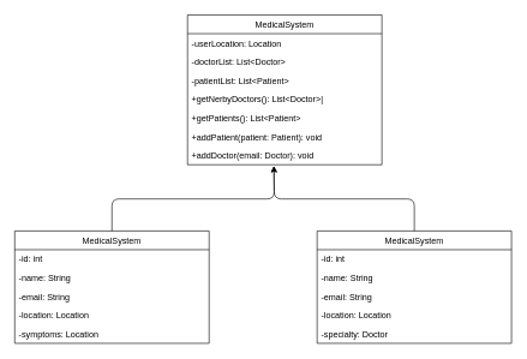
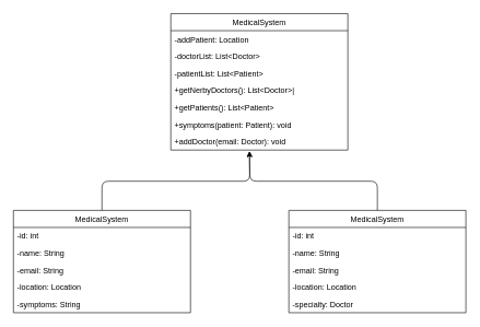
  <mxCell id="0" />
  <mxCell id="1" parent="0" />
  <mxCell id="2" value="MedicalSystem" style="swimlane;fontStyle=0;childLayout=stackLayout;horizontal=1;startSize=26;fillColor=none;horizontalStack=0;resizeParent=1;resizeParentMax=0;resizeLast=0;collapsible=1;marginBottom=0;swimlaneFillColor=default;labelBackgroundColor=none;labelBorderColor=none;swimlaneLine=1;shadow=0;" vertex="1" parent="1"><mxGeometry x="260" y="20" width="270" height="208" as="geometry"><mxRectangle x="450" y="50" width="120" height="30" as="alternateBounds" /></mxGeometry></mxCell>
- <mxCell id="3" value="-userLocation: Location" style="text;strokeColor=none;fillColor=none;align=left;verticalAlign=top;spacingLeft=4;spacingRight=4;overflow=hidden;rotatable=0;points=[[0,0.5],[1,0.5]];portConstraint=eastwest;" vertex="1" parent="2"><mxGeometry y="26" width="270" height="26" as="geometry" /></mxCell>
+ <mxCell id="3" value="-addPatient: Location" style="text;strokeColor=none;fillColor=none;align=left;verticalAlign=top;spacingLeft=4;spacingRight=4;overflow=hidden;rotatable=0;points=[[0,0.5],[1,0.5]];portConstraint=eastwest;" vertex="1" parent="2"><mxGeometry y="26" width="270" height="26" as="geometry" /></mxCell>
  <mxCell id="4" value="-doctorList: List&lt;Doctor&gt;" style="text;strokeColor=none;fillColor=none;align=left;verticalAlign=top;spacingLeft=4;spacingRight=4;overflow=hidden;rotatable=0;points=[[0,0.5],[1,0.5]];portConstraint=eastwest;" vertex="1" parent="2"><mxGeometry y="52" width="270" height="26" as="geometry" /></mxCell>
  <mxCell id="5" value="-patientList: List&lt;Patient&gt;  &#10;" style="text;strokeColor=none;fillColor=none;align=left;verticalAlign=top;spacingLeft=4;spacingRight=4;overflow=hidden;rotatable=0;points=[[0,0.5],[1,0.5]];portConstraint=eastwest;strokeWidth=5;" vertex="1" parent="2"><mxGeometry y="78" width="270" height="26" as="geometry" /></mxCell>
  <mxCell id="6" value="+getNerbyDoctors(): List&lt;Doctor&gt;|&#10;&#10; | +getPatients(): List&lt;Patient&gt;    |&#10;&#10; | +addPatient(patient: Patient): void |&#10; | +addDoctor(doctor: Doctor): voi" style="text;strokeColor=none;fillColor=none;align=left;verticalAlign=top;spacingLeft=4;spacingRight=4;overflow=hidden;rotatable=0;points=[[0,0.5],[1,0.5]];portConstraint=eastwest;" vertex="1" parent="2"><mxGeometry y="104" width="270" height="26" as="geometry" /></mxCell>
  <mxCell id="7" value="+getPatients(): List&lt;Patient&gt; " style="text;strokeColor=none;fillColor=none;align=left;verticalAlign=top;spacingLeft=4;spacingRight=4;overflow=hidden;rotatable=0;points=[[0,0.5],[1,0.5]];portConstraint=eastwest;" vertex="1" parent="2"><mxGeometry y="130" width="270" height="26" as="geometry" /></mxCell>
- <mxCell id="8" value="+addPatient(patient: Patient): void" style="text;strokeColor=none;fillColor=none;align=left;verticalAlign=top;spacingLeft=4;spacingRight=4;overflow=hidden;rotatable=0;points=[[0,0.5],[1,0.5]];portConstraint=eastwest;" vertex="1" parent="2"><mxGeometry y="156" width="270" height="26" as="geometry" /></mxCell>
+ <mxCell id="8" value="+symptoms(patient: Patient): void" style="text;strokeColor=none;fillColor=none;align=left;verticalAlign=top;spacingLeft=4;spacingRight=4;overflow=hidden;rotatable=0;points=[[0,0.5],[1,0.5]];portConstraint=eastwest;" vertex="1" parent="2"><mxGeometry y="156" width="270" height="26" as="geometry" /></mxCell>
  <mxCell id="9" value="+addDoctor(email: Doctor): void" style="text;strokeColor=none;fillColor=none;align=left;verticalAlign=top;spacingLeft=4;spacingRight=4;overflow=hidden;rotatable=0;points=[[0,0.5],[1,0.5]];portConstraint=eastwest;" vertex="1" parent="2"><mxGeometry y="182" width="270" height="26" as="geometry" /></mxCell>
  <mxCell id="10" style="edgeStyle=orthogonalEdgeStyle;html=1;exitX=0.5;exitY=0;exitDx=0;exitDy=0;labelBackgroundColor=none;labelBorderColor=none;swimlaneLine=1;shadow=0;" edge="1" parent="1" source="11"><mxGeometry relative="1" as="geometry"><mxPoint x="380" y="230" as="targetPoint" /></mxGeometry></mxCell>
  <mxCell id="11" value="MedicalSystem" style="swimlane;fontStyle=0;childLayout=stackLayout;horizontal=1;startSize=26;fillColor=none;horizontalStack=0;resizeParent=1;resizeParentMax=0;resizeLast=0;collapsible=1;marginBottom=0;swimlaneFillColor=default;labelBackgroundColor=none;labelBorderColor=none;swimlaneLine=1;shadow=0;" vertex="1" parent="1"><mxGeometry x="20" y="320" width="270" height="156" as="geometry"><mxRectangle x="450" y="50" width="120" height="30" as="alternateBounds" /></mxGeometry></mxCell>
  <mxCell id="12" value="-id: int" style="text;strokeColor=none;fillColor=none;align=left;verticalAlign=top;spacingLeft=4;spacingRight=4;overflow=hidden;rotatable=0;points=[[0,0.5],[1,0.5]];portConstraint=eastwest;" vertex="1" parent="11"><mxGeometry y="26" width="270" height="26" as="geometry" /></mxCell>
  <mxCell id="13" value="-name: String" style="text;strokeColor=none;fillColor=none;align=left;verticalAlign=top;spacingLeft=4;spacingRight=4;overflow=hidden;rotatable=0;points=[[0,0.5],[1,0.5]];portConstraint=eastwest;" vertex="1" parent="11"><mxGeometry y="52" width="270" height="26" as="geometry" /></mxCell>
  <mxCell id="14" value="-email: String" style="text;strokeColor=none;fillColor=none;align=left;verticalAlign=top;spacingLeft=4;spacingRight=4;overflow=hidden;rotatable=0;points=[[0,0.5],[1,0.5]];portConstraint=eastwest;strokeWidth=5;" vertex="1" parent="11"><mxGeometry y="78" width="270" height="26" as="geometry" /></mxCell>
  <mxCell id="15" value="-location: Location" style="text;strokeColor=none;fillColor=none;align=left;verticalAlign=top;spacingLeft=4;spacingRight=4;overflow=hidden;rotatable=0;points=[[0,0.5],[1,0.5]];portConstraint=eastwest;" vertex="1" parent="11"><mxGeometry y="104" width="270" height="26" as="geometry" /></mxCell>
- <mxCell id="16" value=" -symptoms: Location" style="text;strokeColor=none;fillColor=none;align=left;verticalAlign=top;spacingLeft=4;spacingRight=4;overflow=hidden;rotatable=0;points=[[0,0.5],[1,0.5]];portConstraint=eastwest;" vertex="1" parent="11"><mxGeometry y="130" width="270" height="26" as="geometry" /></mxCell>
+ <mxCell id="16" value=" -symptoms: String" style="text;strokeColor=none;fillColor=none;align=left;verticalAlign=top;spacingLeft=4;spacingRight=4;overflow=hidden;rotatable=0;points=[[0,0.5],[1,0.5]];portConstraint=eastwest;" vertex="1" parent="11"><mxGeometry y="130" width="270" height="26" as="geometry" /></mxCell>
  <mxCell id="17" style="edgeStyle=orthogonalEdgeStyle;html=1;exitX=0.5;exitY=0;exitDx=0;exitDy=0;labelBackgroundColor=none;labelBorderColor=none;swimlaneLine=1;shadow=0;" edge="1" parent="1" source="18"><mxGeometry relative="1" as="geometry"><mxPoint x="380" y="230" as="targetPoint" /></mxGeometry></mxCell>
  <mxCell id="18" value="MedicalSystem" style="swimlane;fontStyle=0;childLayout=stackLayout;horizontal=1;startSize=26;fillColor=none;horizontalStack=0;resizeParent=1;resizeParentMax=0;resizeLast=0;collapsible=1;marginBottom=0;swimlaneFillColor=default;labelBackgroundColor=none;labelBorderColor=none;swimlaneLine=1;shadow=0;" vertex="1" parent="1"><mxGeometry x="440" y="320" width="270" height="156" as="geometry"><mxRectangle x="450" y="50" width="120" height="30" as="alternateBounds" /></mxGeometry></mxCell>
  <mxCell id="19" value=" -id: int" style="text;strokeColor=none;fillColor=none;align=left;verticalAlign=top;spacingLeft=4;spacingRight=4;overflow=hidden;rotatable=0;points=[[0,0.5],[1,0.5]];portConstraint=eastwest;" vertex="1" parent="18"><mxGeometry y="26" width="270" height="26" as="geometry" /></mxCell>
  <mxCell id="20" value="-name: String   " style="text;strokeColor=none;fillColor=none;align=left;verticalAlign=top;spacingLeft=4;spacingRight=4;overflow=hidden;rotatable=0;points=[[0,0.5],[1,0.5]];portConstraint=eastwest;" vertex="1" parent="18"><mxGeometry y="52" width="270" height="26" as="geometry" /></mxCell>
  <mxCell id="21" value="-email: String" style="text;strokeColor=none;fillColor=none;align=left;verticalAlign=top;spacingLeft=4;spacingRight=4;overflow=hidden;rotatable=0;points=[[0,0.5],[1,0.5]];portConstraint=eastwest;strokeWidth=5;" vertex="1" parent="18"><mxGeometry y="78" width="270" height="26" as="geometry" /></mxCell>
  <mxCell id="22" value=" -location: Location" style="text;strokeColor=none;fillColor=none;align=left;verticalAlign=top;spacingLeft=4;spacingRight=4;overflow=hidden;rotatable=0;points=[[0,0.5],[1,0.5]];portConstraint=eastwest;" vertex="1" parent="18"><mxGeometry y="104" width="270" height="26" as="geometry" /></mxCell>
  <mxCell id="23" value="-specialty: Doctor" style="text;strokeColor=none;fillColor=none;align=left;verticalAlign=top;spacingLeft=4;spacingRight=4;overflow=hidden;rotatable=0;points=[[0,0.5],[1,0.5]];portConstraint=eastwest;" vertex="1" parent="18"><mxGeometry y="130" width="270" height="26" as="geometry" /></mxCell>
